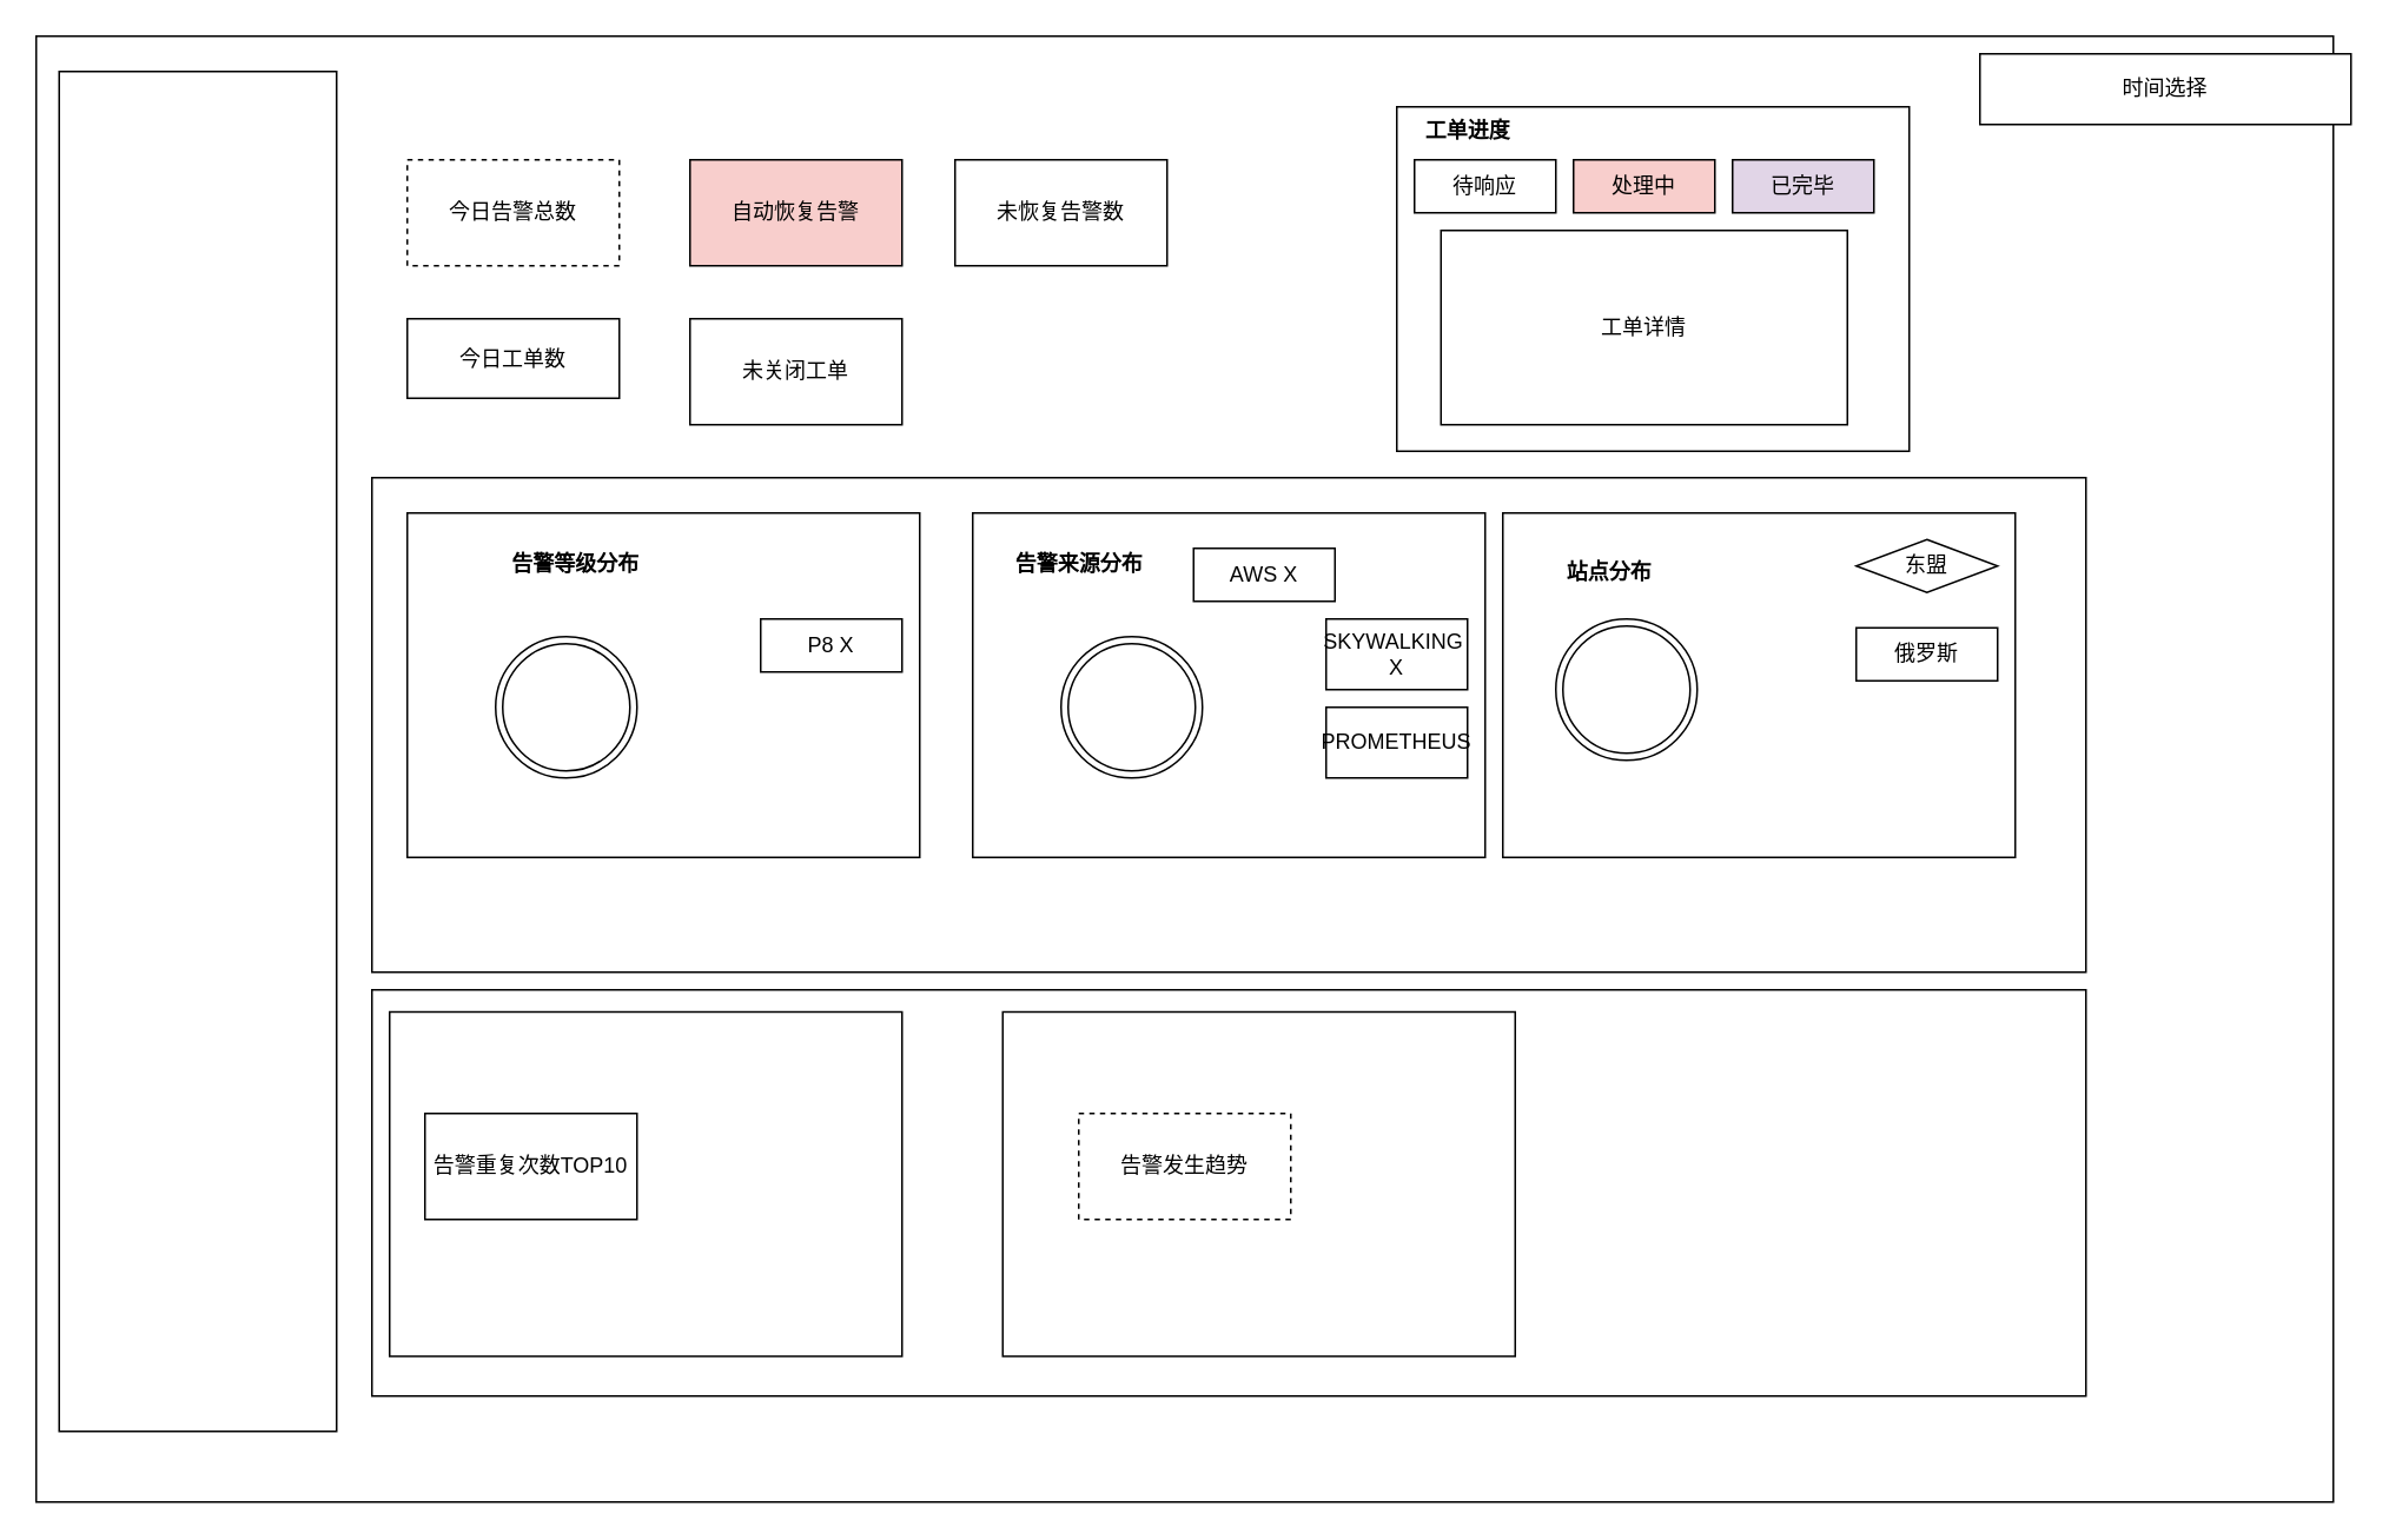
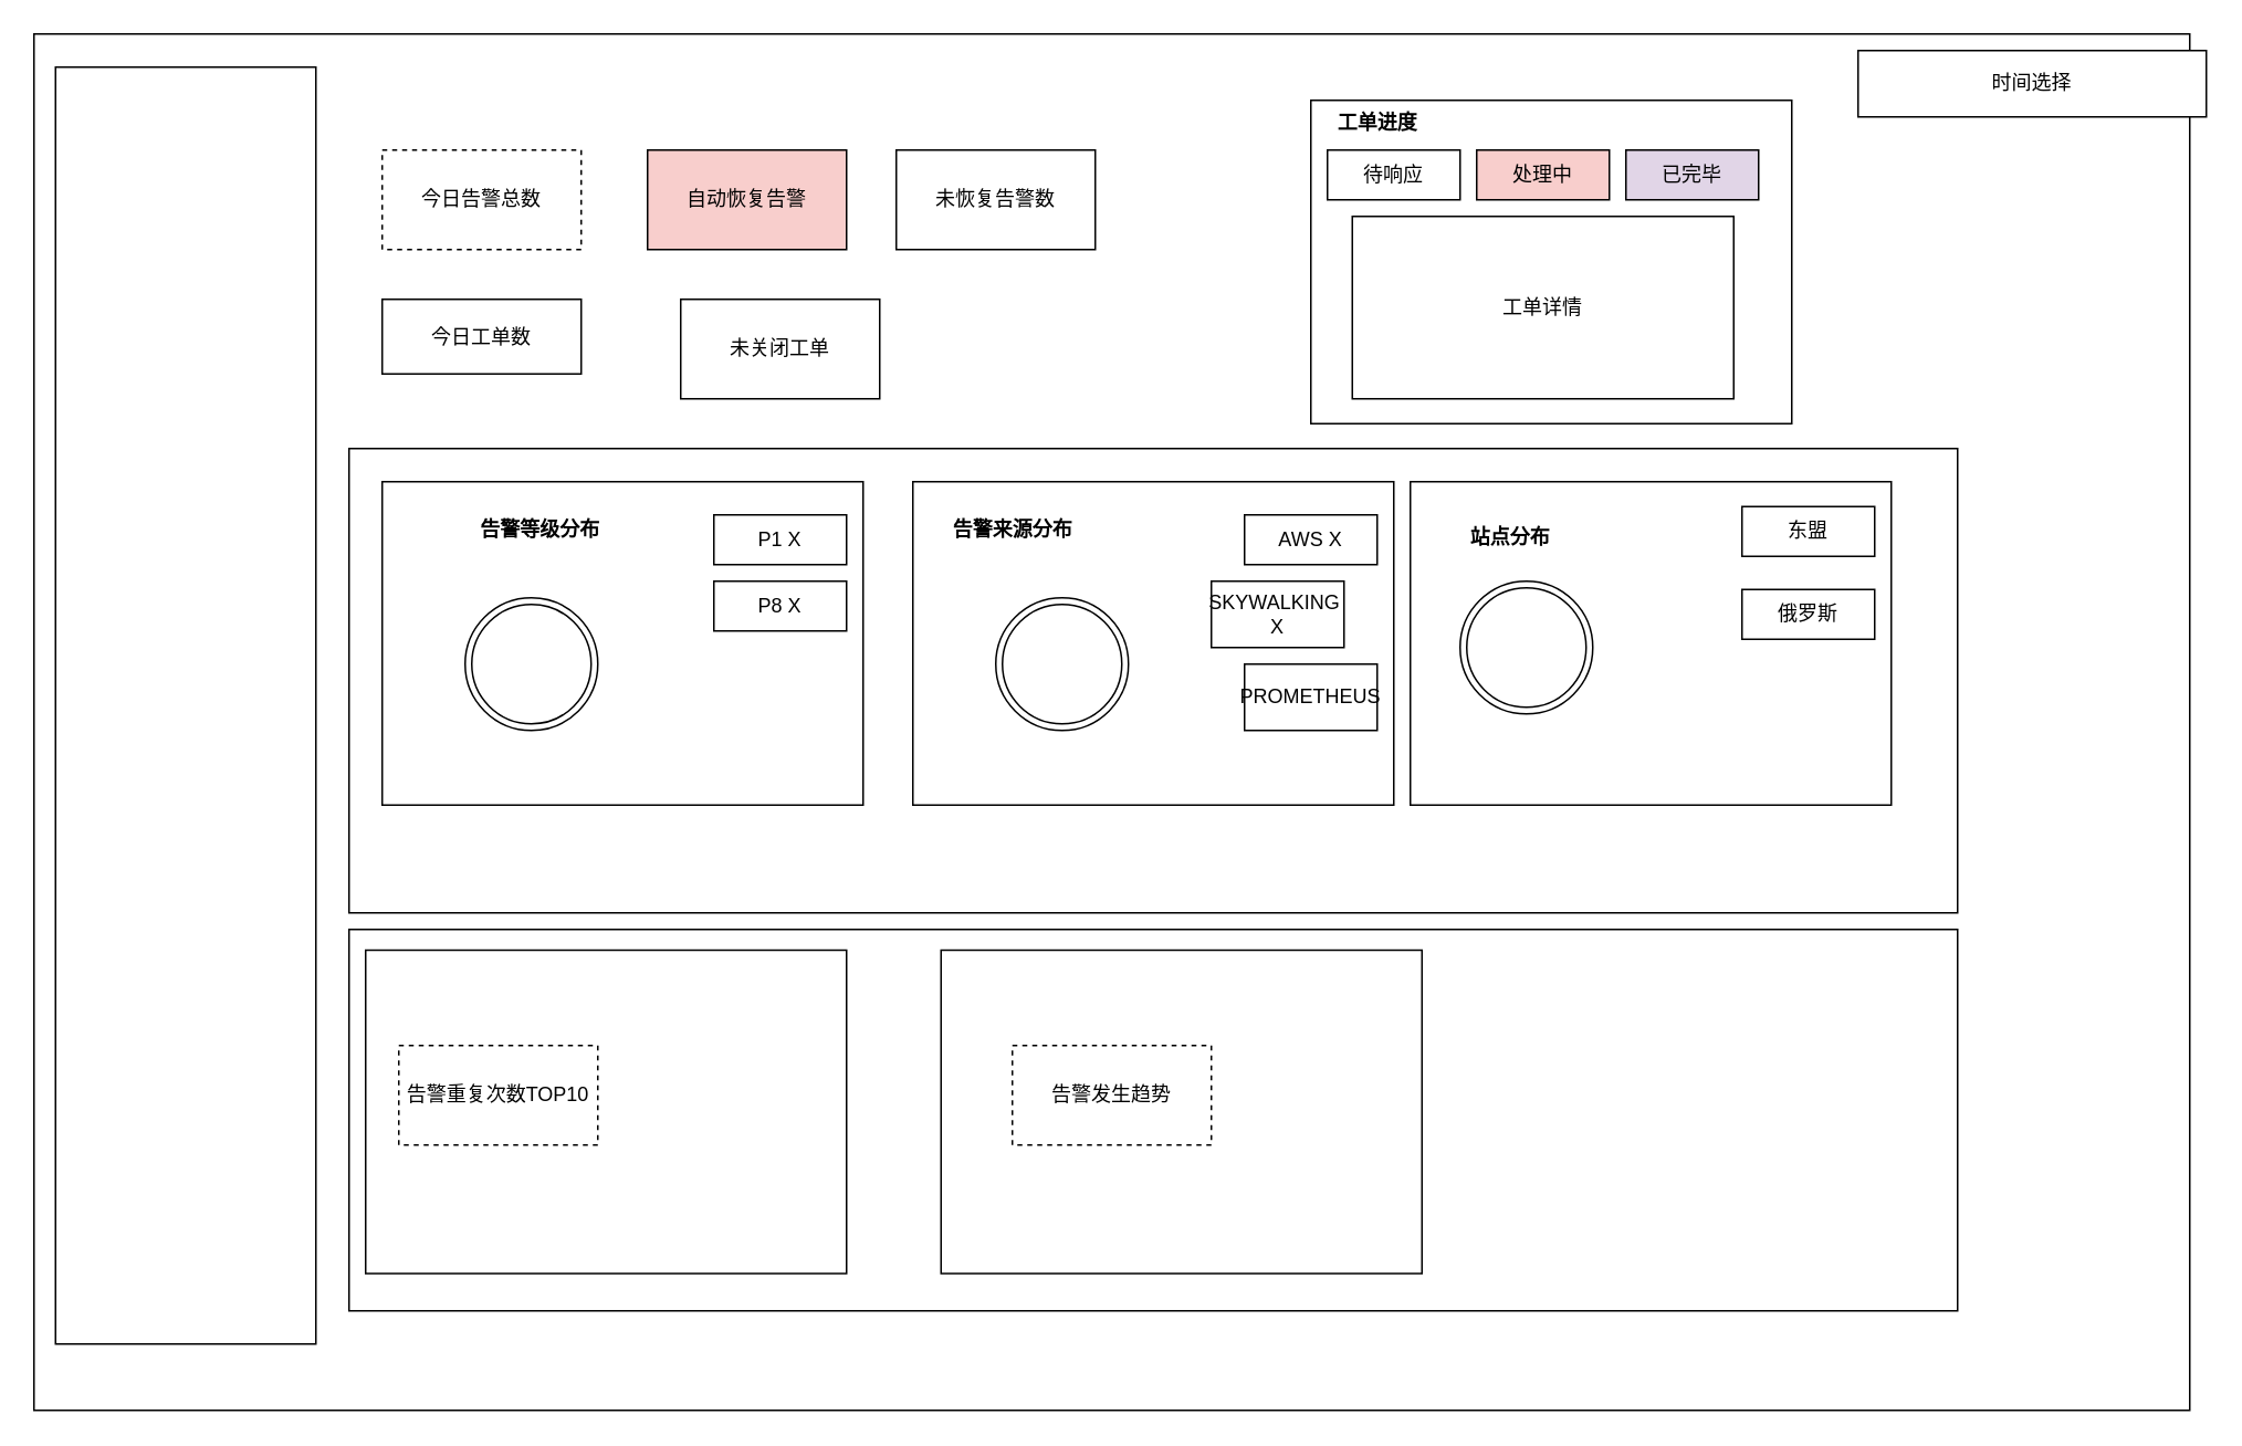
  <mxCell id="0" />
  <mxCell id="1" parent="0" />
  <mxCell id="2" value="" style="rounded=0;whiteSpace=wrap;html=1;" vertex="1" parent="1"><mxGeometry x="20" y="20" width="1300" height="830" as="geometry" /></mxCell>
  <mxCell id="3" value="" style="rounded=0;whiteSpace=wrap;html=1;" vertex="1" parent="1"><mxGeometry x="33" y="40" width="157" height="770" as="geometry" /></mxCell>
  <mxCell id="4" value="未恢复告警数" style="rounded=0;whiteSpace=wrap;html=1;" vertex="1" parent="1"><mxGeometry x="540" y="90" width="120" height="60" as="geometry" /></mxCell>
  <mxCell id="5" value="今日告警总数" style="rounded=0;whiteSpace=wrap;html=1;dashed=1;" vertex="1" parent="1"><mxGeometry x="230" y="90" width="120" height="60" as="geometry" /></mxCell>
  <mxCell id="6" value="自动恢复告警" style="rounded=0;whiteSpace=wrap;html=1;fillColor=#f8cecc;" vertex="1" parent="1"><mxGeometry x="390" y="90" width="120" height="60" as="geometry" /></mxCell>
  <mxCell id="7" value="时间选择" style="rounded=0;whiteSpace=wrap;html=1;" vertex="1" parent="1"><mxGeometry x="1120" y="30" width="210" height="40" as="geometry" /></mxCell>
  <mxCell id="8" value="" style="rounded=0;whiteSpace=wrap;html=1;" vertex="1" parent="1"><mxGeometry x="210" y="270" width="970" height="280" as="geometry" /></mxCell>
  <mxCell id="9" value="" style="rounded=0;whiteSpace=wrap;html=1;" vertex="1" parent="1"><mxGeometry x="230" y="290" width="290" height="195" as="geometry" /></mxCell>
  <mxCell id="10" value="" style="ellipse;shape=doubleEllipse;whiteSpace=wrap;html=1;aspect=fixed;fontSize=18;" vertex="1" parent="1"><mxGeometry x="280" y="360" width="80" height="80" as="geometry" /></mxCell>
+ <mxCell id="11" value="P1 X" style="rounded=0;whiteSpace=wrap;html=1;" vertex="1" parent="1"><mxGeometry x="430" y="310" width="80" height="30" as="geometry" /></mxCell>
  <mxCell id="12" value="&lt;font style=&quot;font-size: 12px&quot;&gt;告警等级分布&lt;/font&gt;" style="text;strokeColor=none;fillColor=none;html=1;fontSize=24;fontStyle=1;verticalAlign=middle;align=center;" vertex="1" parent="1"><mxGeometry x="275" y="295" width="100" height="40" as="geometry" /></mxCell>
  <mxCell id="13" value="P8 X" style="rounded=0;whiteSpace=wrap;html=1;" vertex="1" parent="1"><mxGeometry x="430" y="350" width="80" height="30" as="geometry" /></mxCell>
  <mxCell id="14" value="" style="rounded=0;whiteSpace=wrap;html=1;" vertex="1" parent="1"><mxGeometry x="550" y="290" width="290" height="195" as="geometry" /></mxCell>
  <mxCell id="15" value="" style="ellipse;shape=doubleEllipse;whiteSpace=wrap;html=1;aspect=fixed;fontSize=18;" vertex="1" parent="1"><mxGeometry x="600" y="360" width="80" height="80" as="geometry" /></mxCell>
- <mxCell id="16" value="AWS X" style="rounded=0;whiteSpace=wrap;html=1;" vertex="1" parent="1"><mxGeometry x="675" y="310" width="80" height="30" as="geometry" /></mxCell>
+ <mxCell id="16" value="AWS X" style="rounded=0;whiteSpace=wrap;html=1;" vertex="1" parent="1"><mxGeometry x="750" y="310" width="80" height="30" as="geometry" /></mxCell>
  <mxCell id="17" value="&lt;font style=&quot;font-size: 12px&quot;&gt;告警来源分布&lt;/font&gt;" style="text;strokeColor=none;fillColor=none;html=1;fontSize=24;fontStyle=1;verticalAlign=middle;align=center;" vertex="1" parent="1"><mxGeometry x="560" y="295" width="100" height="40" as="geometry" /></mxCell>
- <mxCell id="18" value="SKYWALKING&amp;nbsp; X" style="rounded=0;whiteSpace=wrap;html=1;" vertex="1" parent="1"><mxGeometry x="750" y="350" width="80" height="40" as="geometry" /></mxCell>
+ <mxCell id="18" value="SKYWALKING&amp;nbsp; X" style="rounded=0;whiteSpace=wrap;html=1;" vertex="1" parent="1"><mxGeometry x="730" y="350" width="80" height="40" as="geometry" /></mxCell>
  <mxCell id="19" value="PROMETHEUS" style="rounded=0;whiteSpace=wrap;html=1;" vertex="1" parent="1"><mxGeometry x="750" y="400" width="80" height="40" as="geometry" /></mxCell>
  <mxCell id="20" value="" style="rounded=0;whiteSpace=wrap;html=1;" vertex="1" parent="1"><mxGeometry x="850" y="290" width="290" height="195" as="geometry" /></mxCell>
  <mxCell id="21" value="&lt;span style=&quot;font-size: 12px&quot;&gt;站点分布&lt;/span&gt;" style="text;strokeColor=none;fillColor=none;html=1;fontSize=24;fontStyle=1;verticalAlign=middle;align=center;" vertex="1" parent="1"><mxGeometry x="860" y="300" width="100" height="40" as="geometry" /></mxCell>
  <mxCell id="22" value="" style="ellipse;shape=doubleEllipse;whiteSpace=wrap;html=1;aspect=fixed;fontSize=18;" vertex="1" parent="1"><mxGeometry x="880" y="350" width="80" height="80" as="geometry" /></mxCell>
- <mxCell id="23" value="东盟" style="rhombus;whiteSpace=wrap;html=1;" vertex="1" parent="1"><mxGeometry x="1050" y="305" width="80" height="30" as="geometry" /></mxCell>
+ <mxCell id="23" value="东盟" style="rounded=0;whiteSpace=wrap;html=1;" vertex="1" parent="1"><mxGeometry x="1050" y="305" width="80" height="30" as="geometry" /></mxCell>
  <mxCell id="24" value="俄罗斯" style="rounded=0;whiteSpace=wrap;html=1;" vertex="1" parent="1"><mxGeometry x="1050" y="355" width="80" height="30" as="geometry" /></mxCell>
  <mxCell id="25" value="今日工单数" style="rounded=0;whiteSpace=wrap;html=1;" vertex="1" parent="1"><mxGeometry x="230" y="180" width="120" height="45" as="geometry" /></mxCell>
- <mxCell id="26" value="未关闭工单" style="rounded=0;whiteSpace=wrap;html=1;" vertex="1" parent="1"><mxGeometry x="390" y="180" width="120" height="60" as="geometry" /></mxCell>
+ <mxCell id="26" value="未关闭工单" style="rounded=0;whiteSpace=wrap;html=1;" vertex="1" parent="1"><mxGeometry x="410" y="180" width="120" height="60" as="geometry" /></mxCell>
  <mxCell id="27" value="" style="rounded=0;whiteSpace=wrap;html=1;fontSize=12;" vertex="1" parent="1"><mxGeometry x="210" y="560" width="970" height="230" as="geometry" /></mxCell>
  <mxCell id="28" value="" style="rounded=0;whiteSpace=wrap;html=1;" vertex="1" parent="1"><mxGeometry x="220" y="572.5" width="290" height="195" as="geometry" /></mxCell>
- <mxCell id="29" value="告警重复次数TOP10" style="rounded=0;whiteSpace=wrap;html=1;fontSize=12;" vertex="1" parent="1"><mxGeometry x="240" y="630" width="120" height="60" as="geometry" /></mxCell>
+ <mxCell id="29" value="告警重复次数TOP10" style="rounded=0;whiteSpace=wrap;html=1;fontSize=12;dashed=1;" vertex="1" parent="1"><mxGeometry x="240" y="630" width="120" height="60" as="geometry" /></mxCell>
  <mxCell id="30" value="" style="rounded=0;whiteSpace=wrap;html=1;" vertex="1" parent="1"><mxGeometry x="567" y="572.5" width="290" height="195" as="geometry" /></mxCell>
  <mxCell id="31" value="告警发生趋势" style="rounded=0;whiteSpace=wrap;html=1;fontSize=12;dashed=1;" vertex="1" parent="1"><mxGeometry x="610" y="630" width="120" height="60" as="geometry" /></mxCell>
  <mxCell id="32" value="" style="rounded=0;whiteSpace=wrap;html=1;" vertex="1" parent="1"><mxGeometry x="790" y="60" width="290" height="195" as="geometry" /></mxCell>
  <mxCell id="33" value="待响应" style="rounded=0;whiteSpace=wrap;html=1;" vertex="1" parent="1"><mxGeometry x="800" y="90" width="80" height="30" as="geometry" /></mxCell>
  <mxCell id="34" value="&lt;font style=&quot;font-size: 12px&quot;&gt;工单进度&lt;/font&gt;" style="text;strokeColor=none;fillColor=none;html=1;fontSize=24;fontStyle=1;verticalAlign=middle;align=center;" vertex="1" parent="1"><mxGeometry x="780" y="50" width="100" height="40" as="geometry" /></mxCell>
  <mxCell id="35" value="处理中" style="rounded=0;whiteSpace=wrap;html=1;fillColor=#f8cecc;" vertex="1" parent="1"><mxGeometry x="890" y="90" width="80" height="30" as="geometry" /></mxCell>
  <mxCell id="36" value="已完毕" style="rounded=0;whiteSpace=wrap;html=1;fillColor=#e1d5e7;" vertex="1" parent="1"><mxGeometry y="90" width="80" height="30" as="geometry" x="980" /></mxCell>
  <mxCell id="37" value="工单详情" style="rounded=0;whiteSpace=wrap;html=1;" vertex="1" parent="1"><mxGeometry x="815" y="130" width="230" height="110" as="geometry" /></mxCell>
